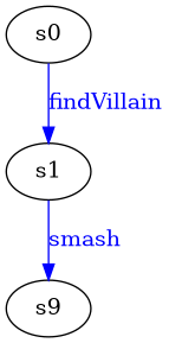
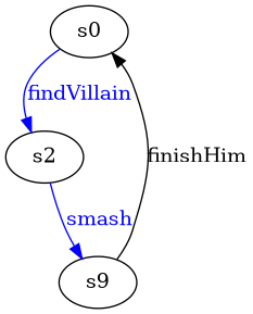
  digraph {
    node [color="#000000" fontcolor="#000000"]
    edge [color=blue fontcolor=blue]
    n1 [label=s0]
-   n2 [label=s1]
+   n2 [label=s2]
    n3 [label=s9]
    n1 -> n2 [label=findVillain]
    n2 -> n3 [label=smash]
+   n3 -> n1 [color=black fontcolor=black label=finishHim]
  }
